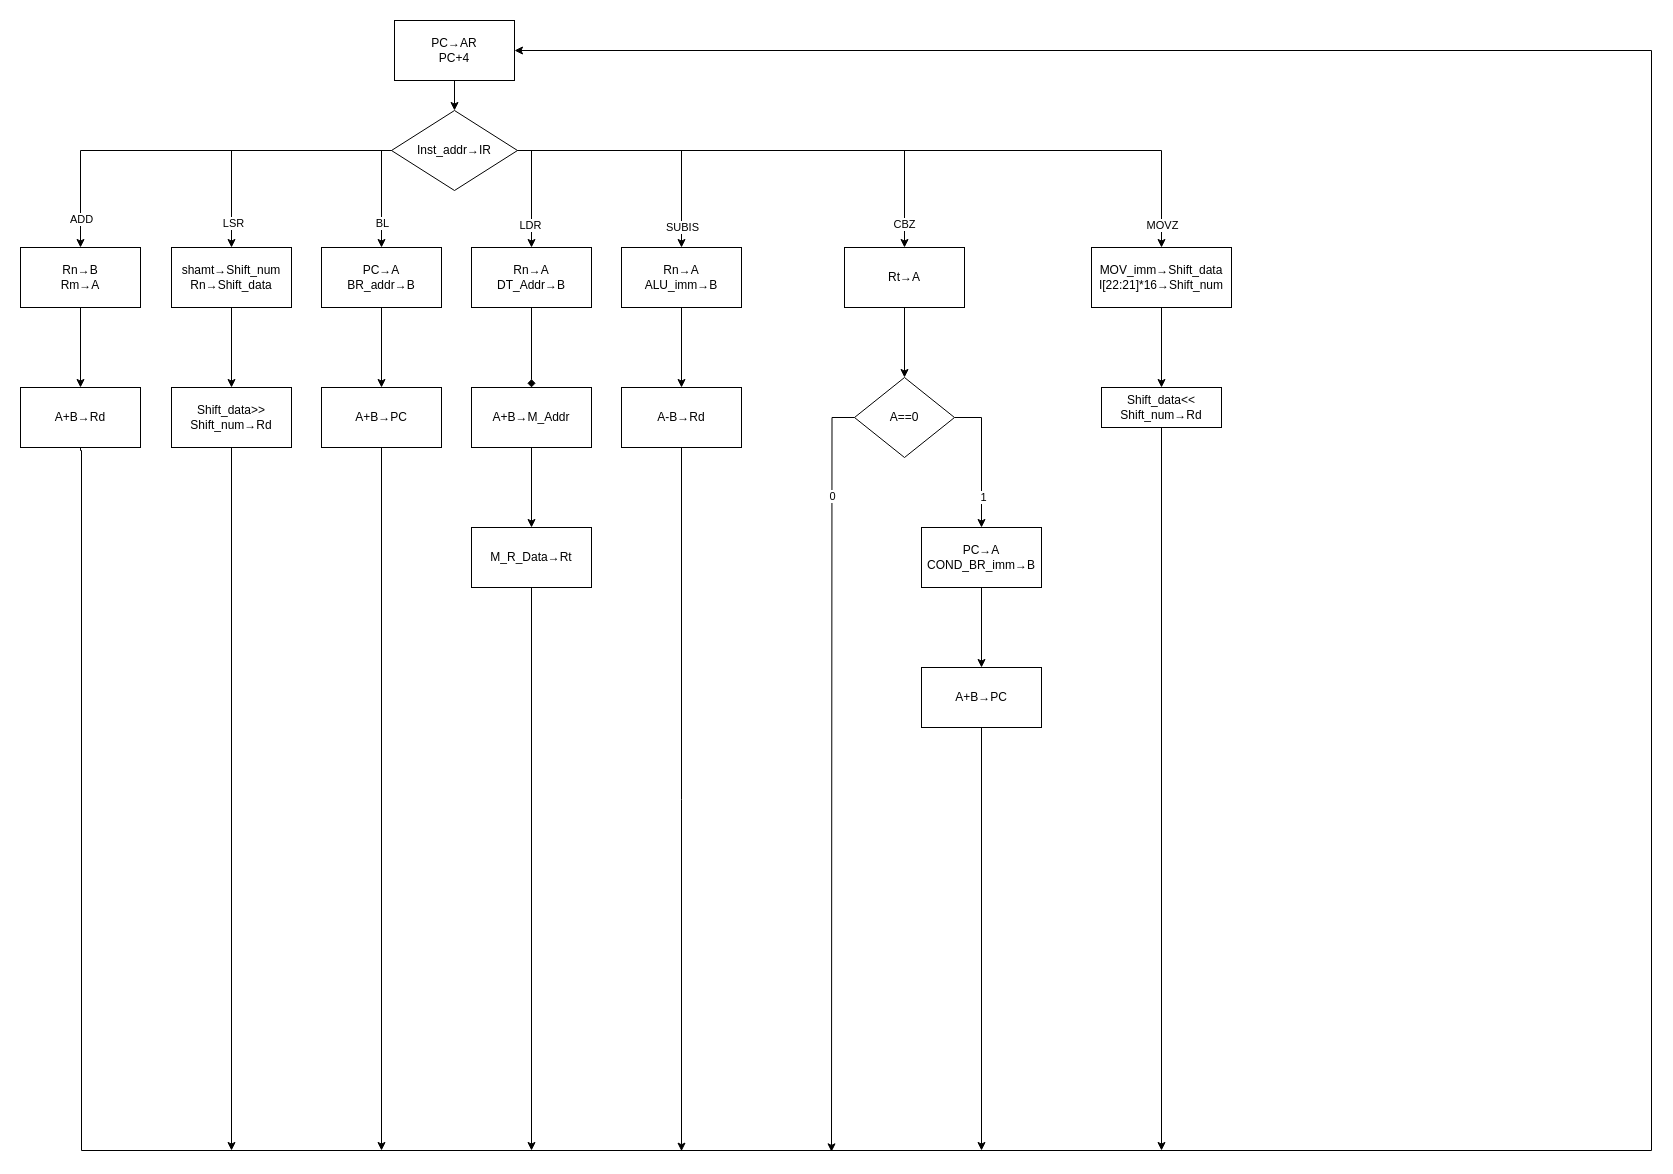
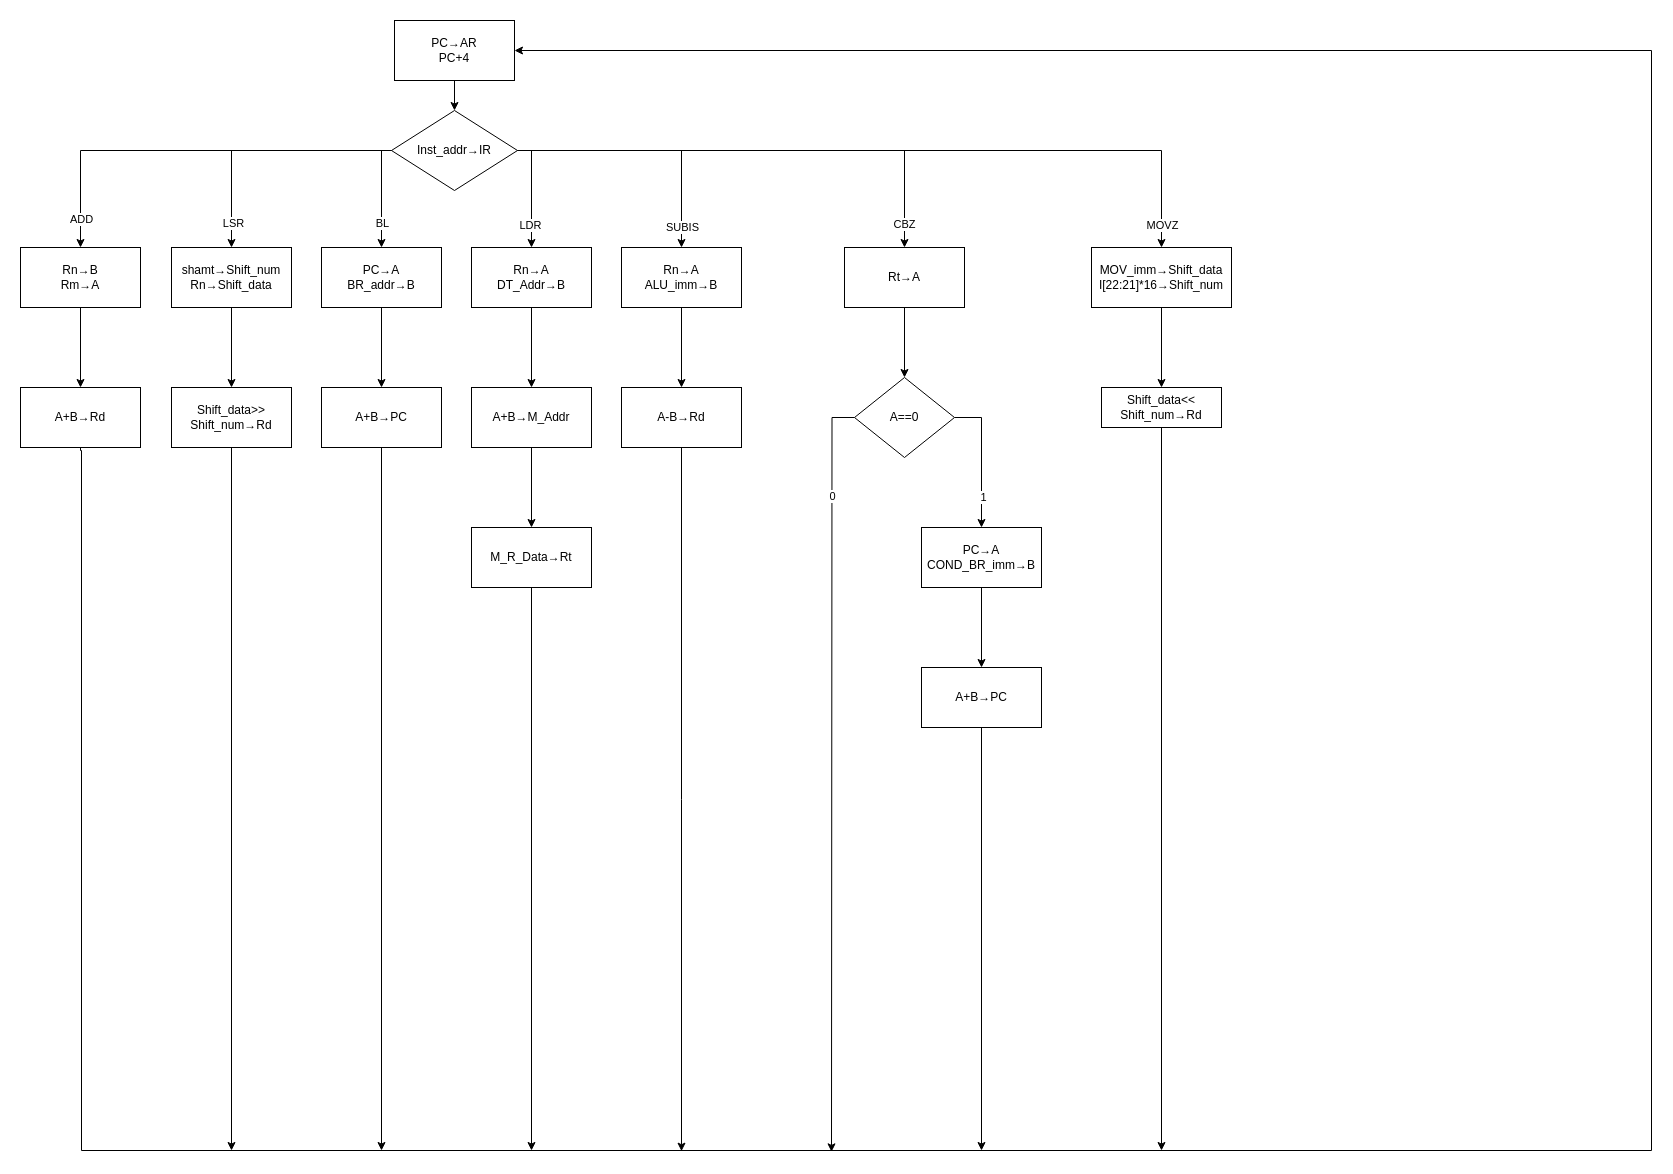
  <mxCell id="0" />
  <mxCell id="1" parent="0" />
  <mxCell id="2" style="edgeStyle=orthogonalEdgeStyle;rounded=0;orthogonalLoop=1;jettySize=auto;html=1;" parent="1" source="3" target="18" edge="1"><mxGeometry relative="1" as="geometry" /></mxCell>
  <mxCell id="3" value="PC→AR&lt;br&gt;PC+4" style="rounded=0;whiteSpace=wrap;html=1;" parent="1" vertex="1"><mxGeometry x="394" y="20" width="120" height="60" as="geometry" /></mxCell>
  <mxCell id="4" value="" style="edgeStyle=orthogonalEdgeStyle;rounded=0;orthogonalLoop=1;jettySize=auto;html=1;" parent="1" source="18" target="20" edge="1"><mxGeometry relative="1" as="geometry" /></mxCell>
  <mxCell id="5" value="ADD" style="edgeLabel;html=1;align=center;verticalAlign=middle;resizable=0;points=[];" parent="4" vertex="1" connectable="0"><mxGeometry x="0.856" relative="1" as="geometry"><mxPoint as="offset" /></mxGeometry></mxCell>
  <mxCell id="6" value="" style="edgeStyle=orthogonalEdgeStyle;rounded=0;orthogonalLoop=1;jettySize=auto;html=1;" parent="1" source="18" target="24" edge="1"><mxGeometry relative="1" as="geometry" /></mxCell>
  <mxCell id="7" value="LSR" style="edgeLabel;html=1;align=center;verticalAlign=middle;resizable=0;points=[];" parent="6" vertex="1" connectable="0"><mxGeometry x="0.804" y="1" relative="1" as="geometry"><mxPoint as="offset" /></mxGeometry></mxCell>
  <mxCell id="8" value="" style="edgeStyle=orthogonalEdgeStyle;rounded=0;orthogonalLoop=1;jettySize=auto;html=1;" parent="1" source="18" target="27" edge="1"><mxGeometry relative="1" as="geometry"><Array as="points"><mxPoint x="381" y="150" /></Array></mxGeometry></mxCell>
  <mxCell id="9" value="BL" style="edgeLabel;html=1;align=center;verticalAlign=middle;resizable=0;points=[];" parent="8" vertex="1" connectable="0"><mxGeometry x="0.539" relative="1" as="geometry"><mxPoint as="offset" /></mxGeometry></mxCell>
  <mxCell id="10" value="" style="edgeStyle=orthogonalEdgeStyle;rounded=0;orthogonalLoop=1;jettySize=auto;html=1;" parent="1" source="18" target="31" edge="1"><mxGeometry relative="1" as="geometry"><Array as="points"><mxPoint x="531" y="150" /></Array></mxGeometry></mxCell>
  <mxCell id="11" value="LDR" style="edgeLabel;html=1;align=center;verticalAlign=middle;resizable=0;points=[];" parent="10" vertex="1" connectable="0"><mxGeometry x="0.592" y="-2" relative="1" as="geometry"><mxPoint as="offset" /></mxGeometry></mxCell>
  <mxCell id="12" value="" style="edgeStyle=orthogonalEdgeStyle;rounded=0;orthogonalLoop=1;jettySize=auto;html=1;" parent="1" source="18" target="36" edge="1"><mxGeometry relative="1" as="geometry" /></mxCell>
  <mxCell id="13" value="SUBIS" style="edgeLabel;html=1;align=center;verticalAlign=middle;resizable=0;points=[];" parent="12" vertex="1" connectable="0"><mxGeometry x="0.837" relative="1" as="geometry"><mxPoint as="offset" /></mxGeometry></mxCell>
  <mxCell id="14" value="" style="edgeStyle=orthogonalEdgeStyle;rounded=0;orthogonalLoop=1;jettySize=auto;html=1;" parent="1" source="18" target="48" edge="1"><mxGeometry relative="1" as="geometry" /></mxCell>
  <mxCell id="15" value="CBZ" style="edgeLabel;html=1;align=center;verticalAlign=middle;resizable=0;points=[];" parent="14" vertex="1" connectable="0"><mxGeometry x="0.902" y="-1" relative="1" as="geometry"><mxPoint as="offset" /></mxGeometry></mxCell>
  <mxCell id="16" value="" style="edgeStyle=orthogonalEdgeStyle;rounded=0;orthogonalLoop=1;jettySize=auto;html=1;entryX=0.5;entryY=0;entryDx=0;entryDy=0;" parent="1" source="18" target="53" edge="1"><mxGeometry relative="1" as="geometry"><mxPoint x="1111" y="150" as="targetPoint" /></mxGeometry></mxCell>
  <mxCell id="17" value="MOVZ" style="edgeLabel;html=1;align=center;verticalAlign=middle;resizable=0;points=[];" parent="16" vertex="1" connectable="0"><mxGeometry x="0.937" relative="1" as="geometry"><mxPoint as="offset" /></mxGeometry></mxCell>
  <mxCell id="18" value="Inst_addr→IR" style="rhombus;whiteSpace=wrap;html=1;" parent="1" vertex="1"><mxGeometry x="391" y="110" width="126" height="80" as="geometry" /></mxCell>
  <mxCell id="19" value="" style="edgeStyle=orthogonalEdgeStyle;rounded=0;orthogonalLoop=1;jettySize=auto;html=1;" parent="1" source="20" target="22" edge="1"><mxGeometry relative="1" as="geometry" /></mxCell>
  <mxCell id="20" value="Rn→B&lt;br&gt;Rm→A" style="whiteSpace=wrap;html=1;" parent="1" vertex="1"><mxGeometry x="20" y="247" width="120" height="60" as="geometry" /></mxCell>
  <mxCell id="21" style="edgeStyle=orthogonalEdgeStyle;rounded=0;orthogonalLoop=1;jettySize=auto;html=1;exitX=0.5;exitY=1;exitDx=0;exitDy=0;entryX=1;entryY=0.5;entryDx=0;entryDy=0;" parent="1" source="22" target="3" edge="1"><mxGeometry relative="1" as="geometry"><mxPoint x="531" y="40" as="targetPoint" /><Array as="points"><mxPoint x="80" y="450" /><mxPoint x="81" y="450" /><mxPoint x="81" y="1150" /><mxPoint x="1651" y="1150" /><mxPoint x="1651" y="50" /></Array><mxPoint x="81" y="560" as="sourcePoint" /></mxGeometry></mxCell>
  <mxCell id="22" value="A+B→Rd" style="whiteSpace=wrap;html=1;" parent="1" vertex="1"><mxGeometry x="20" y="387" width="120" height="60" as="geometry" /></mxCell>
  <mxCell id="23" value="" style="edgeStyle=orthogonalEdgeStyle;rounded=0;orthogonalLoop=1;jettySize=auto;html=1;" parent="1" source="24" target="25" edge="1"><mxGeometry relative="1" as="geometry" /></mxCell>
  <mxCell id="24" value="shamt→Shift_num&lt;br&gt;Rn→Shift_data" style="whiteSpace=wrap;html=1;" parent="1" vertex="1"><mxGeometry x="171" y="247" width="120" height="60" as="geometry" /></mxCell>
  <mxCell id="25" value="Shift_data&amp;gt;&amp;gt;&lt;br&gt;Shift_num→Rd" style="whiteSpace=wrap;html=1;" parent="1" vertex="1"><mxGeometry x="171" y="387" width="120" height="60" as="geometry" /></mxCell>
  <mxCell id="26" value="" style="edgeStyle=orthogonalEdgeStyle;rounded=0;orthogonalLoop=1;jettySize=auto;html=1;" parent="1" source="27" target="29" edge="1"><mxGeometry relative="1" as="geometry" /></mxCell>
  <mxCell id="27" value="PC→A&lt;br&gt;BR_addr→B" style="whiteSpace=wrap;html=1;" parent="1" vertex="1"><mxGeometry x="321" y="247" width="120" height="60" as="geometry" /></mxCell>
  <mxCell id="28" value="" style="edgeStyle=orthogonalEdgeStyle;rounded=0;orthogonalLoop=1;jettySize=auto;html=1;" parent="1" source="29" edge="1"><mxGeometry relative="1" as="geometry"><mxPoint x="381" y="1150" as="targetPoint" /></mxGeometry></mxCell>
  <mxCell id="29" value="A+B→PC" style="whiteSpace=wrap;html=1;" parent="1" vertex="1"><mxGeometry x="321" y="387" width="120" height="60" as="geometry" /></mxCell>
- <mxCell id="30" value="" style="edgeStyle=orthogonalEdgeStyle;rounded=0;orthogonalLoop=1;jettySize=auto;html=1;endArrow=diamond;" parent="1" source="31" target="34" edge="1"><mxGeometry relative="1" as="geometry" /></mxCell>
+ <mxCell id="30" value="" style="edgeStyle=orthogonalEdgeStyle;rounded=0;orthogonalLoop=1;jettySize=auto;html=1;" parent="1" source="31" target="34" edge="1"><mxGeometry relative="1" as="geometry" /></mxCell>
  <mxCell id="31" value="Rn→A&lt;br&gt;DT_Addr→B" style="whiteSpace=wrap;html=1;" parent="1" vertex="1"><mxGeometry x="471" y="247" width="120" height="60" as="geometry" /></mxCell>
  <mxCell id="32" style="edgeStyle=orthogonalEdgeStyle;rounded=0;orthogonalLoop=1;jettySize=auto;html=1;exitX=0.5;exitY=1;exitDx=0;exitDy=0;" parent="1" source="51" edge="1"><mxGeometry relative="1" as="geometry"><mxPoint x="531" y="1150" as="targetPoint" /><mxPoint x="531" y="730" as="sourcePoint" /></mxGeometry></mxCell>
  <mxCell id="33" value="" style="edgeStyle=orthogonalEdgeStyle;rounded=0;orthogonalLoop=1;jettySize=auto;html=1;" parent="1" source="34" target="51" edge="1"><mxGeometry relative="1" as="geometry" /></mxCell>
  <mxCell id="34" value="A+B→M_Addr" style="whiteSpace=wrap;html=1;" parent="1" vertex="1"><mxGeometry x="471" y="387" width="120" height="60" as="geometry" /></mxCell>
  <mxCell id="35" value="" style="edgeStyle=orthogonalEdgeStyle;rounded=0;orthogonalLoop=1;jettySize=auto;html=1;" parent="1" source="36" target="38" edge="1"><mxGeometry relative="1" as="geometry" /></mxCell>
  <mxCell id="36" value="Rn→A&lt;br&gt;ALU_imm→B" style="whiteSpace=wrap;html=1;" parent="1" vertex="1"><mxGeometry x="621" y="247" width="120" height="60" as="geometry" /></mxCell>
  <mxCell id="37" style="edgeStyle=orthogonalEdgeStyle;rounded=0;orthogonalLoop=1;jettySize=auto;html=1;exitX=0.5;exitY=1;exitDx=0;exitDy=0;" parent="1" source="25" edge="1"><mxGeometry relative="1" as="geometry"><mxPoint x="231" y="1150" as="targetPoint" /><mxPoint x="231" y="587" as="sourcePoint" /></mxGeometry></mxCell>
  <mxCell id="38" value="A-B→Rd" style="whiteSpace=wrap;html=1;" parent="1" vertex="1"><mxGeometry x="621" y="387" width="120" height="60" as="geometry" /></mxCell>
  <mxCell id="39" style="edgeStyle=orthogonalEdgeStyle;rounded=0;orthogonalLoop=1;jettySize=auto;html=1;exitX=0.5;exitY=1;exitDx=0;exitDy=0;" parent="1" source="38" edge="1"><mxGeometry relative="1" as="geometry"><mxPoint x="681" y="1150.667" as="targetPoint" /><mxPoint x="681" y="727" as="sourcePoint" /></mxGeometry></mxCell>
  <mxCell id="40" value="" style="edgeStyle=orthogonalEdgeStyle;rounded=0;orthogonalLoop=1;jettySize=auto;html=1;" parent="1" source="42" target="46" edge="1"><mxGeometry relative="1" as="geometry"><Array as="points"><mxPoint x="981" y="417" /></Array></mxGeometry></mxCell>
  <mxCell id="41" value="1" style="edgeLabel;html=1;align=center;verticalAlign=middle;resizable=0;points=[];" parent="40" vertex="1" connectable="0"><mxGeometry x="0.575" relative="1" as="geometry"><mxPoint x="1" y="-2" as="offset" /></mxGeometry></mxCell>
  <mxCell id="42" value="A==0" style="rhombus;whiteSpace=wrap;html=1;" parent="1" vertex="1"><mxGeometry x="854" y="377" width="100" height="80" as="geometry" /></mxCell>
  <mxCell id="43" style="edgeStyle=orthogonalEdgeStyle;rounded=0;orthogonalLoop=1;jettySize=auto;html=1;exitX=0;exitY=0.5;exitDx=0;exitDy=0;" parent="1" source="42" edge="1"><mxGeometry relative="1" as="geometry"><mxPoint x="831" y="1151.333" as="targetPoint" /><mxPoint x="831" y="587" as="sourcePoint" /></mxGeometry></mxCell>
  <mxCell id="44" value="0" style="edgeLabel;html=1;align=center;verticalAlign=middle;resizable=0;points=[];" parent="43" vertex="1" connectable="0"><mxGeometry x="-0.732" relative="1" as="geometry"><mxPoint as="offset" /></mxGeometry></mxCell>
  <mxCell id="45" value="" style="edgeStyle=orthogonalEdgeStyle;rounded=0;orthogonalLoop=1;jettySize=auto;html=1;" parent="1" source="46" target="49" edge="1"><mxGeometry relative="1" as="geometry" /></mxCell>
  <mxCell id="46" value="&lt;span&gt;PC&lt;/span&gt;→A&lt;br&gt;COND_BR_imm→B" style="whiteSpace=wrap;html=1;" parent="1" vertex="1"><mxGeometry x="921" y="527" width="120" height="60" as="geometry" /></mxCell>
  <mxCell id="47" style="edgeStyle=orthogonalEdgeStyle;rounded=0;orthogonalLoop=1;jettySize=auto;html=1;entryX=0.5;entryY=0;entryDx=0;entryDy=0;" parent="1" source="48" target="42" edge="1"><mxGeometry relative="1" as="geometry" /></mxCell>
  <mxCell id="48" value="Rt→A" style="whiteSpace=wrap;html=1;" parent="1" vertex="1"><mxGeometry x="844" y="247" width="120" height="60" as="geometry" /></mxCell>
  <mxCell id="49" value="A+B→PC" style="whiteSpace=wrap;html=1;" parent="1" vertex="1"><mxGeometry x="921" y="667" width="120" height="60" as="geometry" /></mxCell>
  <mxCell id="50" style="edgeStyle=orthogonalEdgeStyle;rounded=0;orthogonalLoop=1;jettySize=auto;html=1;exitX=0.5;exitY=1;exitDx=0;exitDy=0;" parent="1" source="49" edge="1"><mxGeometry relative="1" as="geometry"><mxPoint x="981" y="1150" as="targetPoint" /><mxPoint x="981" y="1007" as="sourcePoint" /></mxGeometry></mxCell>
  <mxCell id="51" value="M_R_Data→Rt" style="whiteSpace=wrap;html=1;" parent="1" vertex="1"><mxGeometry x="471" y="527" width="120" height="60" as="geometry" /></mxCell>
  <mxCell id="52" value="" style="edgeStyle=orthogonalEdgeStyle;rounded=0;orthogonalLoop=1;jettySize=auto;html=1;" parent="1" source="53" target="55" edge="1"><mxGeometry relative="1" as="geometry" /></mxCell>
  <mxCell id="53" value="MOV_imm→Shift_data&lt;br&gt;I[22:21]*16→Shift_num" style="rounded=0;whiteSpace=wrap;html=1;" parent="1" vertex="1"><mxGeometry x="1091" y="247" width="140" height="60" as="geometry" /></mxCell>
  <mxCell id="54" style="edgeStyle=orthogonalEdgeStyle;rounded=0;orthogonalLoop=1;jettySize=auto;html=1;exitX=0.5;exitY=1;exitDx=0;exitDy=0;" parent="1" source="55" edge="1"><mxGeometry relative="1" as="geometry"><mxPoint x="1161" y="1150" as="targetPoint" /></mxGeometry></mxCell>
  <mxCell id="55" value="Shift_data&amp;lt;&amp;lt;&lt;br&gt;Shift_num→Rd" style="whiteSpace=wrap;html=1;rounded=0;" parent="1" vertex="1"><mxGeometry x="1101" y="387" width="120" height="40" as="geometry" /></mxCell>
